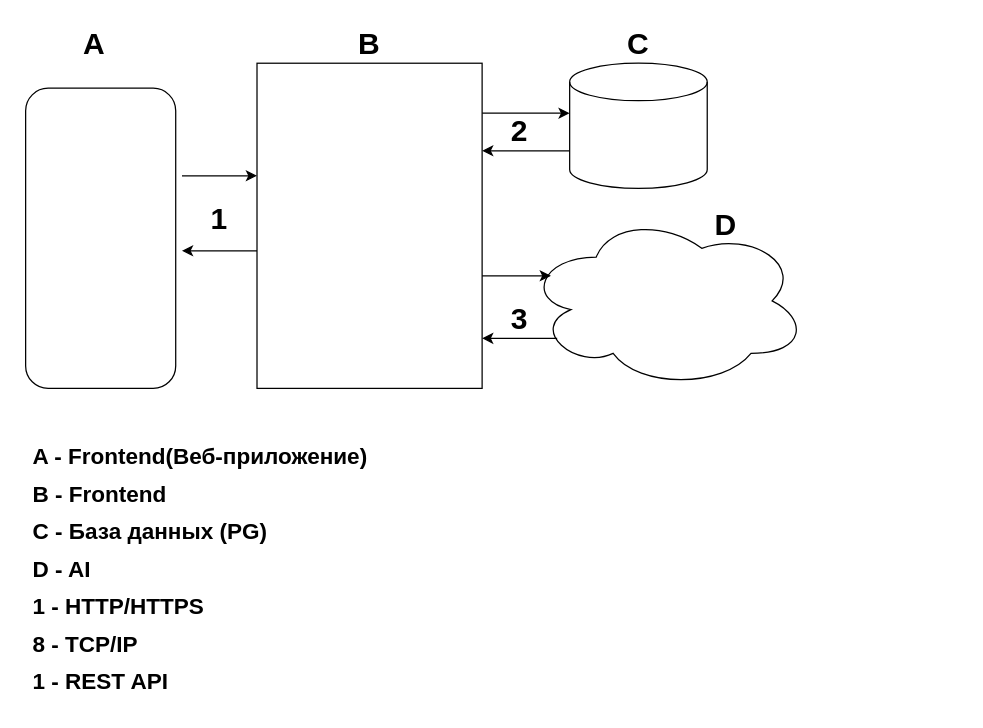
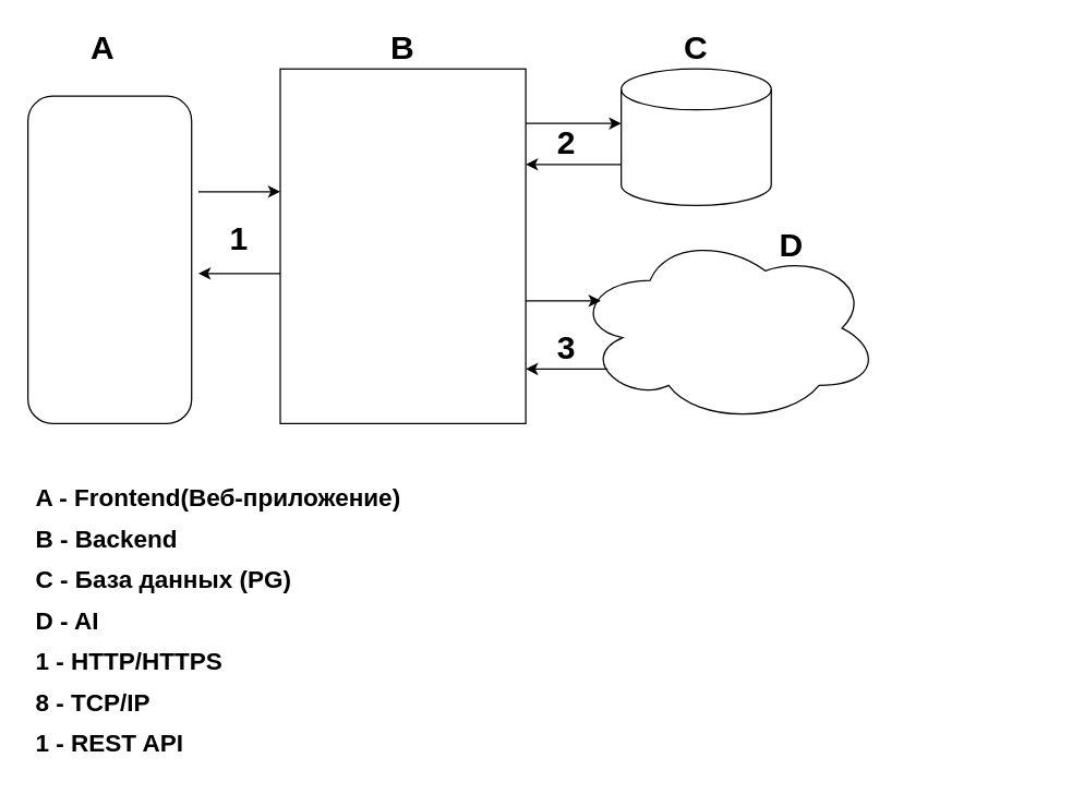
  <mxCell id="0" />
  <mxCell id="1" parent="0" />
  <mxCell id="2" value="" style="edgeStyle=orthogonalEdgeStyle;rounded=0;orthogonalLoop=1;jettySize=auto;html=1;" parent="1" target="4" edge="1"><mxGeometry relative="1" as="geometry"><Array as="points"><mxPoint x="175" y="140" /><mxPoint x="175" y="140" /></Array><mxPoint x="145" y="140" as="sourcePoint" /></mxGeometry></mxCell>
  <mxCell id="3" value="" style="edgeStyle=orthogonalEdgeStyle;rounded=0;orthogonalLoop=1;jettySize=auto;html=1;" parent="1" source="4" target="5" edge="1"><mxGeometry relative="1" as="geometry"><Array as="points"><mxPoint x="420" y="90" /><mxPoint x="420" y="90" /></Array></mxGeometry></mxCell>
  <mxCell id="4" value="" style="rounded=0;whiteSpace=wrap;html=1;" parent="1" vertex="1"><mxGeometry x="205" y="50" width="180" height="260" as="geometry" /></mxCell>
  <mxCell id="5" value="" style="shape=cylinder3;whiteSpace=wrap;html=1;boundedLbl=1;backgroundOutline=1;size=15;" parent="1" vertex="1"><mxGeometry x="455" y="50" width="110" height="100" as="geometry" /></mxCell>
  <mxCell id="6" value="&lt;font style=&quot;font-size: 18px;&quot;&gt;&lt;b&gt;A - Frontend(Веб-приложение)&lt;/b&gt;&lt;/font&gt;" style="text;html=1;align=left;verticalAlign=middle;whiteSpace=wrap;rounded=0;" parent="1" vertex="1"><mxGeometry x="24" y="350" width="290" height="30" as="geometry" /></mxCell>
- <mxCell id="7" value="&lt;font style=&quot;font-size: 18px;&quot;&gt;&lt;b&gt;B - Frontend&lt;/b&gt;&lt;/font&gt;" style="text;html=1;align=left;verticalAlign=middle;whiteSpace=wrap;rounded=0;" parent="1" vertex="1"><mxGeometry x="24" y="380" width="240" height="30" as="geometry" /></mxCell>
+ <mxCell id="7" value="&lt;font style=&quot;font-size: 18px;&quot;&gt;&lt;b&gt;B - Backend&lt;/b&gt;&lt;/font&gt;" style="text;html=1;align=left;verticalAlign=middle;whiteSpace=wrap;rounded=0;" parent="1" vertex="1"><mxGeometry x="24" y="380" width="240" height="30" as="geometry" /></mxCell>
  <mxCell id="8" value="&lt;font style=&quot;font-size: 18px;&quot;&gt;&lt;b&gt;С - База данных (PG)&lt;/b&gt;&lt;/font&gt;" style="text;html=1;align=left;verticalAlign=middle;whiteSpace=wrap;rounded=0;" parent="1" vertex="1"><mxGeometry x="24" y="410" width="320" height="30" as="geometry" /></mxCell>
  <mxCell id="9" value="&lt;font style=&quot;font-size: 24px;&quot;&gt;&lt;b&gt;1&lt;/b&gt;&lt;/font&gt;" style="text;html=1;align=center;verticalAlign=middle;whiteSpace=wrap;rounded=0;" parent="1" vertex="1"><mxGeometry x="145" y="160" width="60" height="30" as="geometry" /></mxCell>
  <mxCell id="10" value="&lt;font style=&quot;font-size: 24px;&quot;&gt;&lt;b&gt;2&lt;/b&gt;&lt;/font&gt;" style="text;html=1;align=center;verticalAlign=middle;whiteSpace=wrap;rounded=0;" parent="1" vertex="1"><mxGeometry x="385" y="90" width="60" height="30" as="geometry" /></mxCell>
  <mxCell id="11" value="&lt;font style=&quot;font-size: 24px;&quot;&gt;&lt;b&gt;А&lt;/b&gt;&lt;/font&gt;" style="text;html=1;align=center;verticalAlign=middle;whiteSpace=wrap;rounded=0;" parent="1" vertex="1"><mxGeometry x="45" y="20" width="60" height="30" as="geometry" /></mxCell>
  <mxCell id="12" value="&lt;span style=&quot;font-size: 24px;&quot;&gt;&lt;b&gt;В&lt;/b&gt;&lt;/span&gt;" style="text;html=1;align=center;verticalAlign=middle;whiteSpace=wrap;rounded=0;" parent="1" vertex="1"><mxGeometry x="265" y="20" width="60" height="30" as="geometry" /></mxCell>
  <mxCell id="13" value="&lt;font style=&quot;font-size: 24px;&quot;&gt;&lt;b&gt;С&lt;/b&gt;&lt;/font&gt;" style="text;html=1;align=center;verticalAlign=middle;whiteSpace=wrap;rounded=0;" parent="1" vertex="1"><mxGeometry x="480" y="20" width="60" height="30" as="geometry" /></mxCell>
  <mxCell id="14" value="&lt;font style=&quot;font-size: 18px;&quot;&gt;&lt;b&gt;1 - &lt;/b&gt;&lt;/font&gt;&lt;span style=&quot;font-size: 18px;&quot;&gt;&lt;b&gt;HTTP/HTTPS&lt;/b&gt;&lt;/span&gt;" style="text;html=1;align=left;verticalAlign=middle;whiteSpace=wrap;rounded=0;" parent="1" vertex="1"><mxGeometry x="24" y="470" width="490" height="30" as="geometry" /></mxCell>
  <mxCell id="15" value="&lt;font style=&quot;font-size: 18px;&quot;&gt;&lt;b&gt;8 - TCP/IP&lt;/b&gt;&lt;/font&gt;" style="text;html=1;align=left;verticalAlign=middle;whiteSpace=wrap;rounded=0;" parent="1" vertex="1"><mxGeometry x="24" y="500" width="740" height="30" as="geometry" /></mxCell>
  <mxCell id="16" value="" style="endArrow=classic;html=1;rounded=0;" parent="1" edge="1"><mxGeometry width="50" height="50" relative="1" as="geometry"><mxPoint x="205" y="200" as="sourcePoint" /><mxPoint x="145" y="200" as="targetPoint" /></mxGeometry></mxCell>
  <mxCell id="17" style="edgeStyle=orthogonalEdgeStyle;rounded=0;orthogonalLoop=1;jettySize=auto;html=1;exitX=0.5;exitY=1;exitDx=0;exitDy=0;" parent="1" source="10" target="10" edge="1"><mxGeometry relative="1" as="geometry" /></mxCell>
  <mxCell id="18" value="" style="endArrow=classic;html=1;rounded=0;" parent="1" edge="1"><mxGeometry width="50" height="50" relative="1" as="geometry"><mxPoint x="455" y="120" as="sourcePoint" /><mxPoint x="385" y="120" as="targetPoint" /></mxGeometry></mxCell>
  <mxCell id="19" value="" style="rounded=1;whiteSpace=wrap;html=1;" parent="1" vertex="1"><mxGeometry x="20" y="70" width="120" height="240" as="geometry" /></mxCell>
  <mxCell id="20" value="" style="ellipse;shape=cloud;whiteSpace=wrap;html=1;" vertex="1" parent="1"><mxGeometry x="420" y="170" width="225" height="140" as="geometry" /></mxCell>
  <mxCell id="21" value="&lt;font style=&quot;font-size: 24px;&quot;&gt;&lt;b&gt;3&lt;/b&gt;&lt;/font&gt;" style="text;html=1;align=center;verticalAlign=middle;whiteSpace=wrap;rounded=0;" vertex="1" parent="1"><mxGeometry x="385" y="240" width="60" height="30" as="geometry" /></mxCell>
  <mxCell id="22" value="&lt;span style=&quot;font-size: 24px;&quot;&gt;&lt;b&gt;D&lt;/b&gt;&lt;/span&gt;" style="text;html=1;align=center;verticalAlign=middle;whiteSpace=wrap;rounded=0;" vertex="1" parent="1"><mxGeometry x="550" y="165" width="60" height="30" as="geometry" /></mxCell>
  <mxCell id="23" value="&lt;font style=&quot;font-size: 18px;&quot;&gt;&lt;b&gt;D - AI&lt;/b&gt;&lt;/font&gt;" style="text;html=1;align=left;verticalAlign=middle;whiteSpace=wrap;rounded=0;" vertex="1" parent="1"><mxGeometry x="24" y="440" width="320" height="30" as="geometry" /></mxCell>
  <mxCell id="24" value="&lt;font style=&quot;font-size: 18px;&quot;&gt;&lt;b&gt;1 - REST API&lt;/b&gt;&lt;/font&gt;" style="text;html=1;align=left;verticalAlign=middle;whiteSpace=wrap;rounded=0;" vertex="1" parent="1"><mxGeometry x="24" y="530" width="740" height="30" as="geometry" /></mxCell>
  <mxCell id="25" value="" style="edgeStyle=orthogonalEdgeStyle;rounded=0;orthogonalLoop=1;jettySize=auto;html=1;" edge="1" parent="1"><mxGeometry relative="1" as="geometry"><Array as="points"><mxPoint x="415" y="220" /><mxPoint x="415" y="220" /></Array><mxPoint x="385" y="220" as="sourcePoint" /><mxPoint x="440" y="220" as="targetPoint" /></mxGeometry></mxCell>
  <mxCell id="26" value="" style="endArrow=classic;html=1;rounded=0;" edge="1" parent="1"><mxGeometry width="50" height="50" relative="1" as="geometry"><mxPoint x="445" y="270" as="sourcePoint" /><mxPoint x="385" y="270" as="targetPoint" /></mxGeometry></mxCell>
